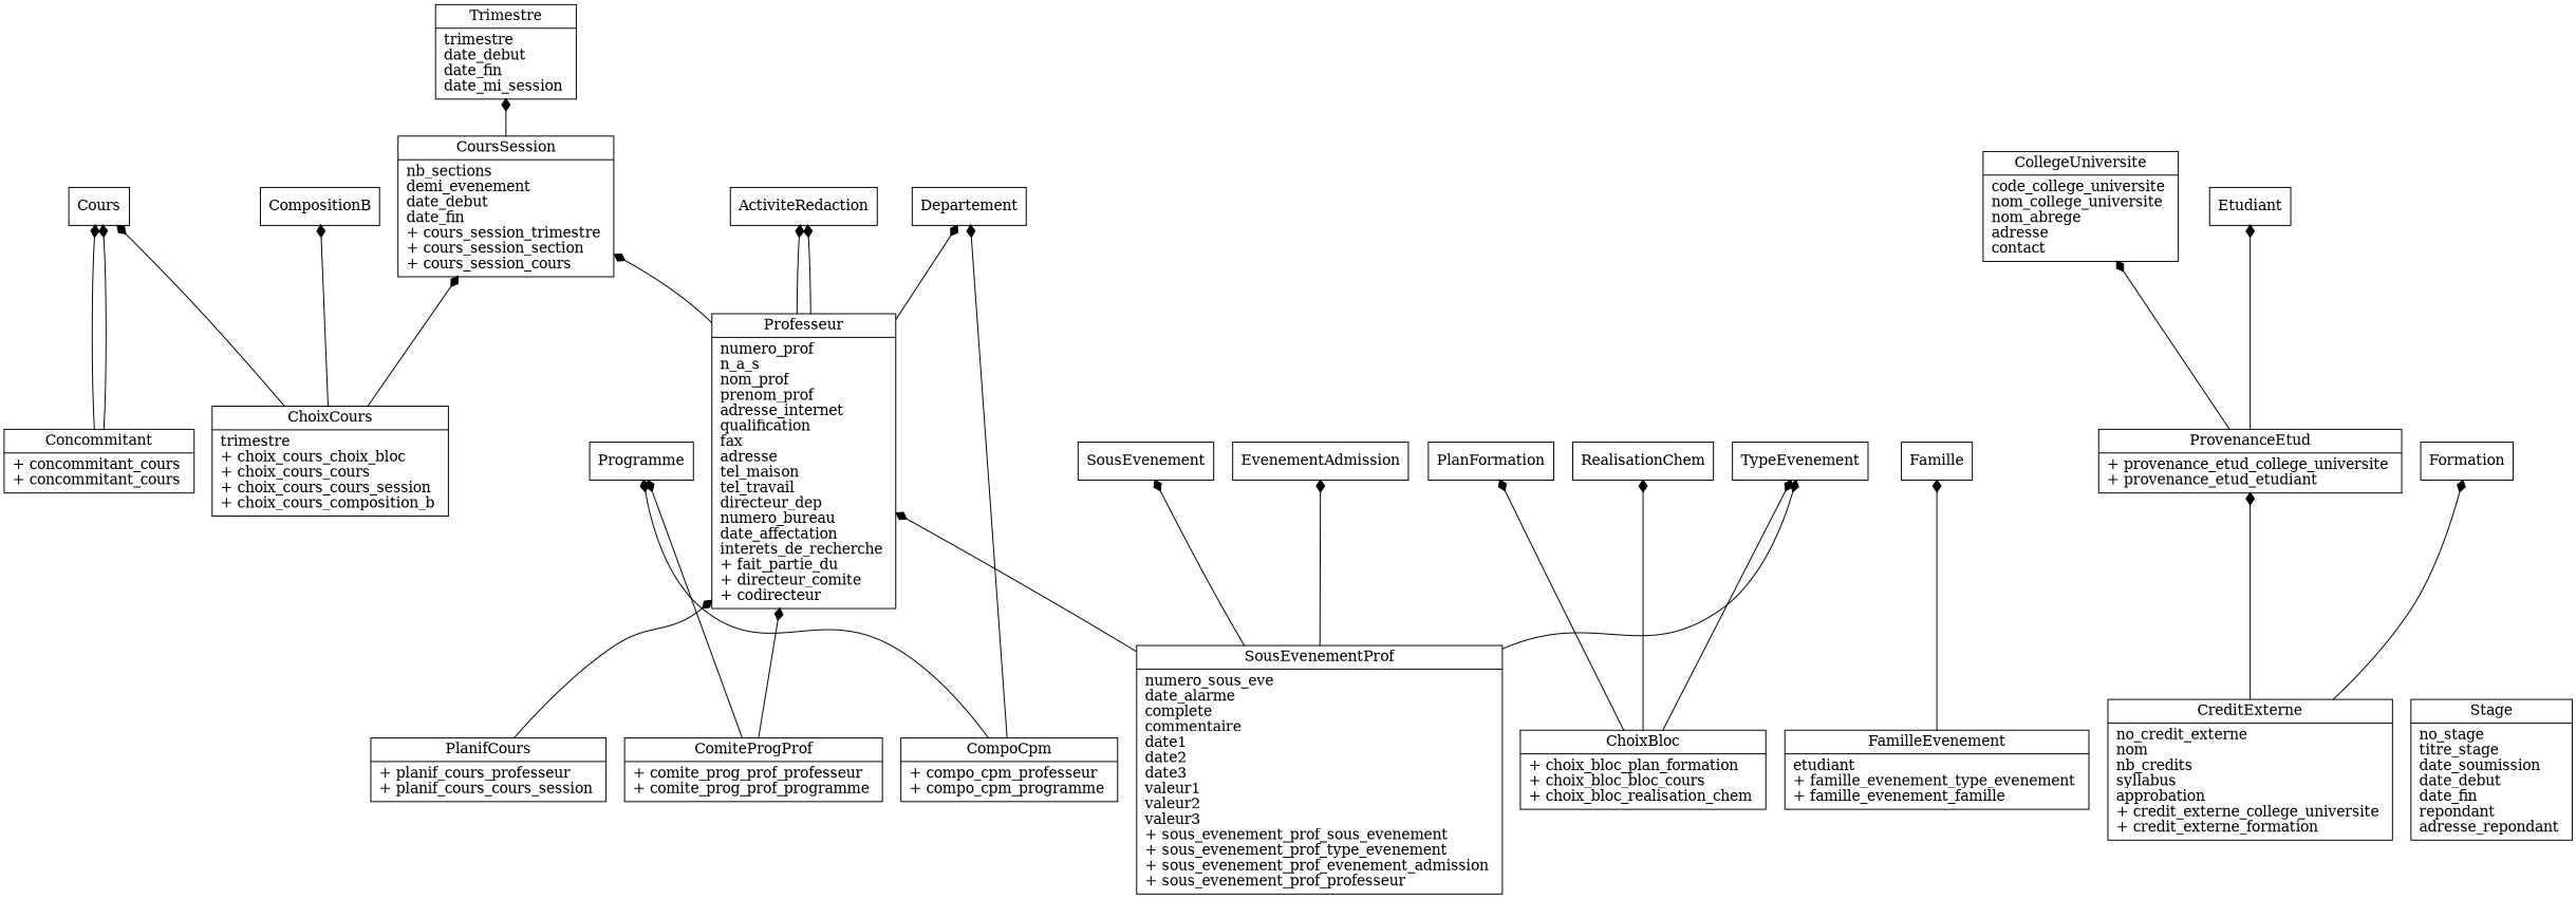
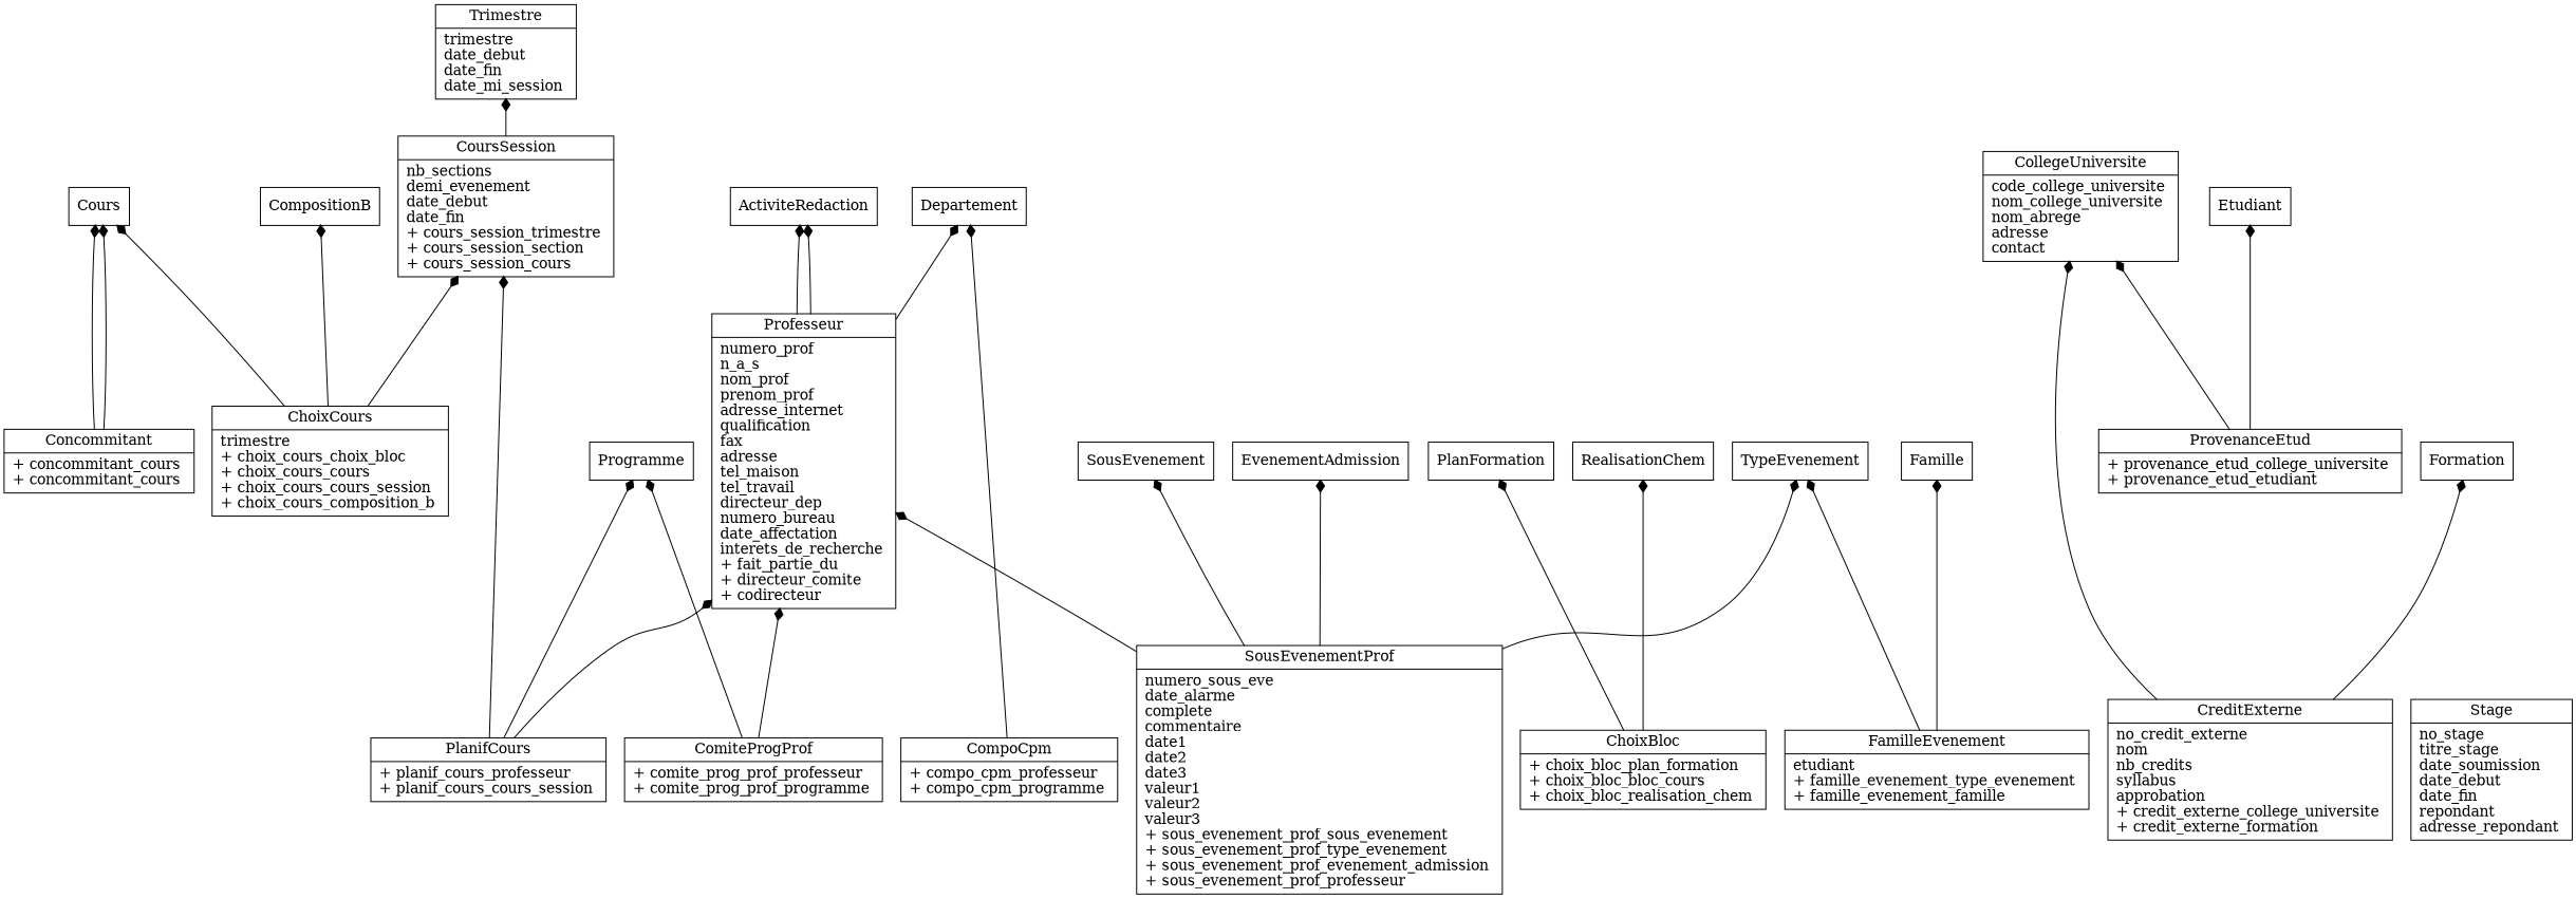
  digraph {
    fontname=Helvetica
    fontsize=8
    rankdir=BT
    node [shape=record]
    edge [arrowhead=diamond arrowtail=none dir=both]
    n1 [label="{SousEvenementProf|numero_sous_eve \ldate_alarme \lcomplete \lcommentaire \ldate1 \ldate2 \ldate3 \lvaleur1 \lvaleur2 \lvaleur3 \l+ sous_evenement_prof_sous_evenement \l+ sous_evenement_prof_type_evenement \l+ sous_evenement_prof_evenement_admission \l+ sous_evenement_prof_professeur \l}"]
    n2 [label="{Professeur|numero_prof \ln_a_s \lnom_prof \lprenom_prof \ladresse_internet \lqualification \lfax \ladresse \ltel_maison \ltel_travail \ldirecteur_dep \lnumero_bureau \ldate_affectation \linterets_de_recherche \l+ fait_partie_du \l+ directeur_comite \l+ codirecteur \l}"]
    n3 [label="{ChoixBloc|+ choix_bloc_plan_formation \l+ choix_bloc_bloc_cours \l+ choix_bloc_realisation_chem \l}"]
    n4 [label="{ChoixCours|trimestre \l+ choix_cours_choix_bloc \l+ choix_cours_cours \l+ choix_cours_cours_session \l+ choix_cours_composition_b \l}"]
    n5 [label="{Trimestre|trimestre \ldate_debut \ldate_fin \ldate_mi_session \l}"]
    n6 [label="{Concommitant|+ concommitant_cours \l+ concommitant_cours \l}"]
    n7 [label="{ComiteProgProf|+ comite_prog_prof_professeur \l+ comite_prog_prof_programme \l}"]
    n8 [label="{PlanifCours|+ planif_cours_professeur \l+ planif_cours_cours_session \l}"]
    n9 [label="{CoursSession|nb_sections \ldemi_evenement \ldate_debut \ldate_fin \l+ cours_session_trimestre \l+ cours_session_section \l+ cours_session_cours \l}"]
    n10 [label="{ProvenanceEtud|+ provenance_etud_college_universite \l+ provenance_etud_etudiant \l}"]
    n11 [label="{CompoCpm|+ compo_cpm_professeur \l+ compo_cpm_programme \l}"]
    n12 [label="{CollegeUniversite|code_college_universite \lnom_college_universite \lnom_abrege \ladresse \lcontact \l}"]
    n13 [label="{CreditExterne|no_credit_externe \lnom \lnb_credits \lsyllabus \lapprobation \l+ credit_externe_college_universite \l+ credit_externe_formation \l}"]
    n14 [label="{Stage|no_stage \ltitre_stage \ldate_soumission \ldate_debut \ldate_fin \lrepondant \ladresse_repondant \l}"]
    n15 [label="{FamilleEvenement|etudiant \l+ famille_evenement_type_evenement \l+ famille_evenement_famille \l}"]
    SousEvenement
    TypeEvenement
    EvenementAdmission
    Departement
    ActiviteRedaction
    PlanFormation
    RealisationChem
    Cours
    CompositionB
    Programme
    Etudiant
    Formation
    Famille
    subgraph sub_1 {
      label=base
      style=invis
      n1
      n2
      n3
      n4
      n5
      n6
      n7
      n8
      n9
      n10
      n11
      n12
      n13
      n14
      n15
    }
    n1 -> n2
    n1 -> SousEvenement
    n1 -> TypeEvenement
    n1 -> EvenementAdmission
    n2 -> Departement
    n2 -> ActiviteRedaction
    n2 -> ActiviteRedaction
    n3 -> PlanFormation
    n3 -> RealisationChem
    n4 -> n9
    n4 -> Cours
    n4 -> CompositionB
    n6 -> Cours
    n6 -> Cours
    n7 -> n2
    n7 -> Programme
    n8 -> n2
-   n2 -> n9
+   n8 -> n9
    n9 -> n5
    n10 -> n12
    n10 -> Etudiant
    n11 -> Departement
-   n11 -> Programme
-   n13 -> n10
+   n8 -> Programme
+   n13 -> n12
    n13 -> Formation
-   n3 -> TypeEvenement
+   n15 -> TypeEvenement
    n15 -> Famille
  }
